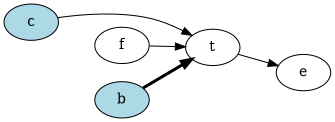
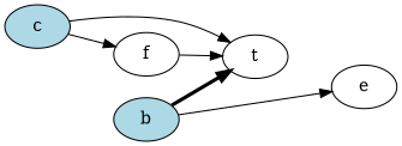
  digraph {
    rankdir=LR
    b [fillcolor=lightblue style=filled]
    t
    c [fillcolor=lightblue style=filled]
    f
    e
    b -> t [penwidth=3]
-   t -> e
+   b -> e
    c -> t
+   c -> f
    f -> t
  }
